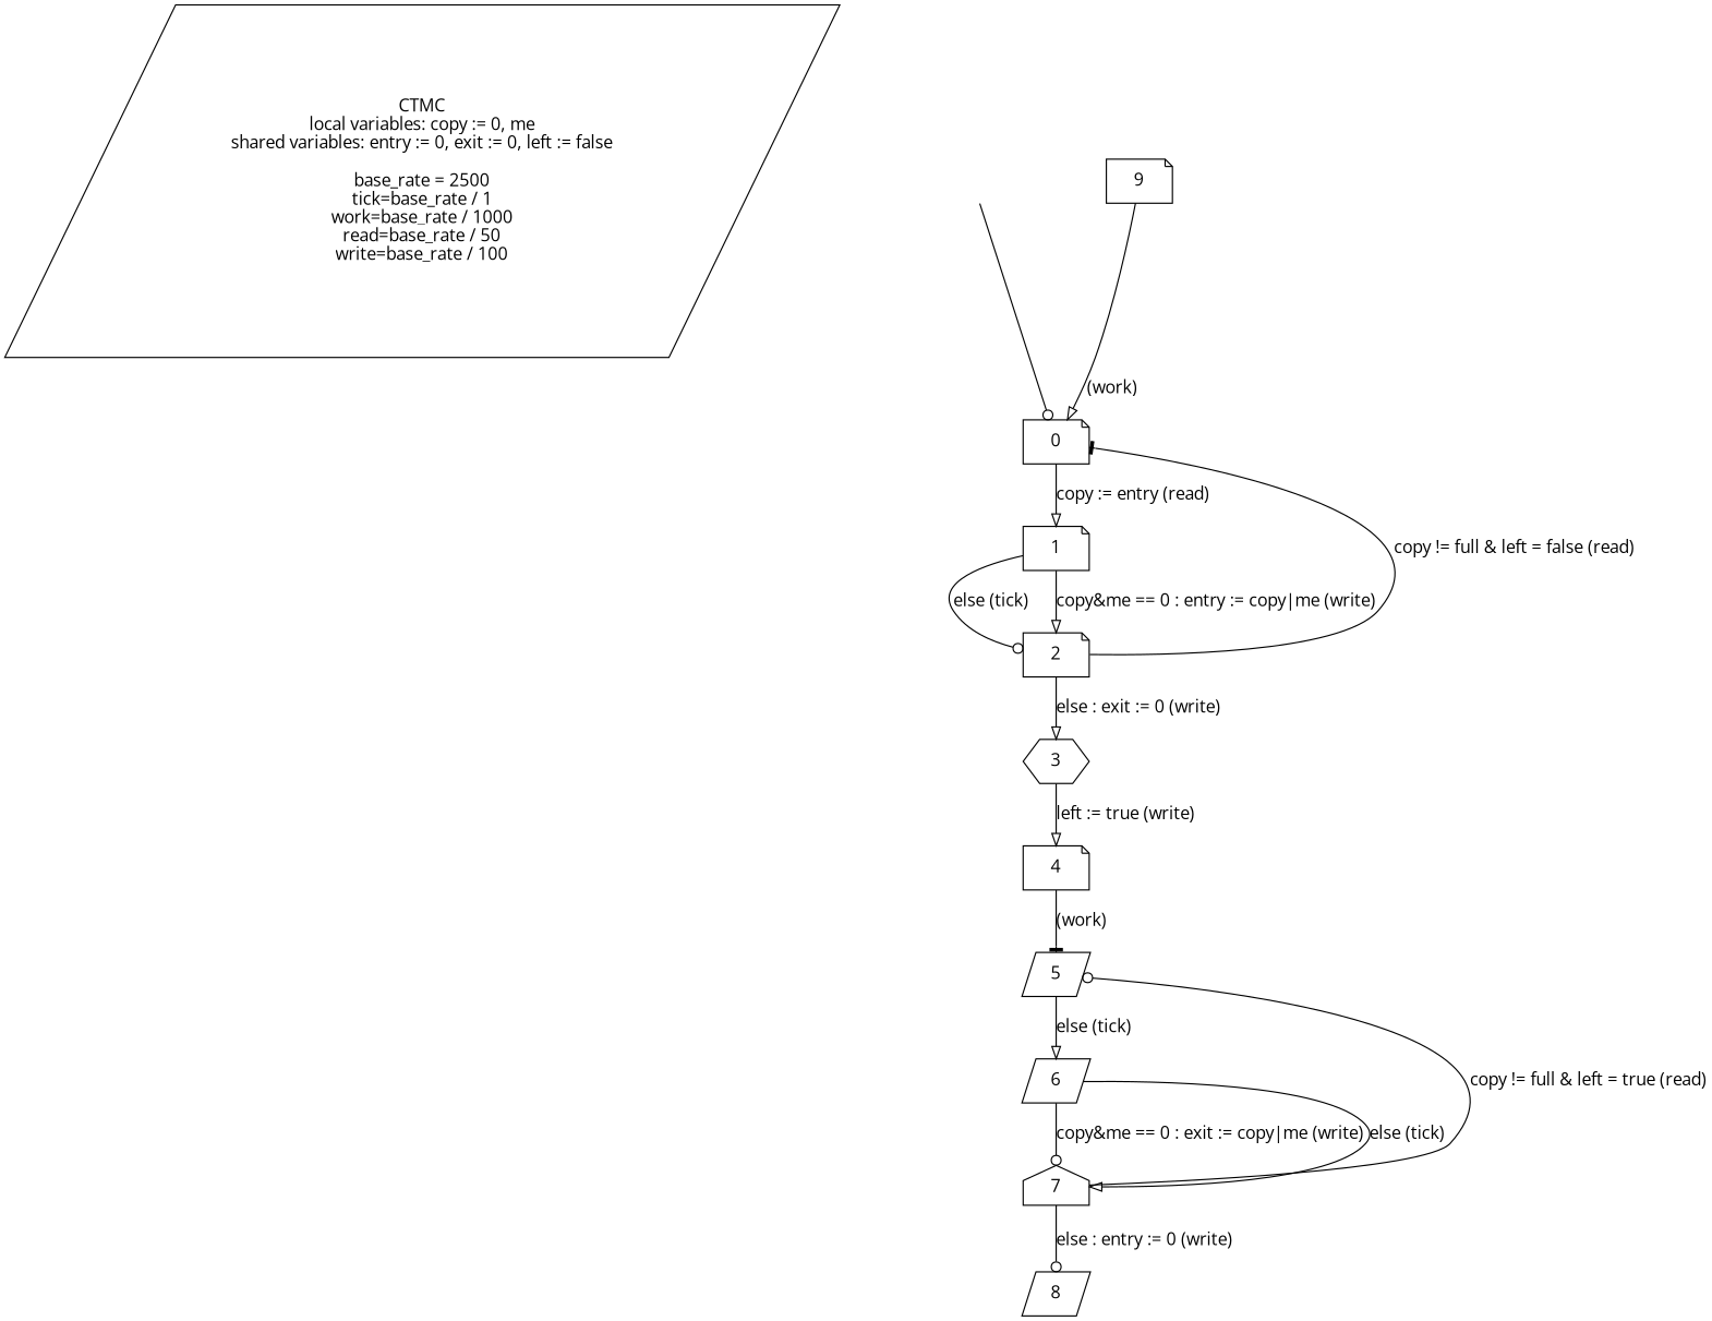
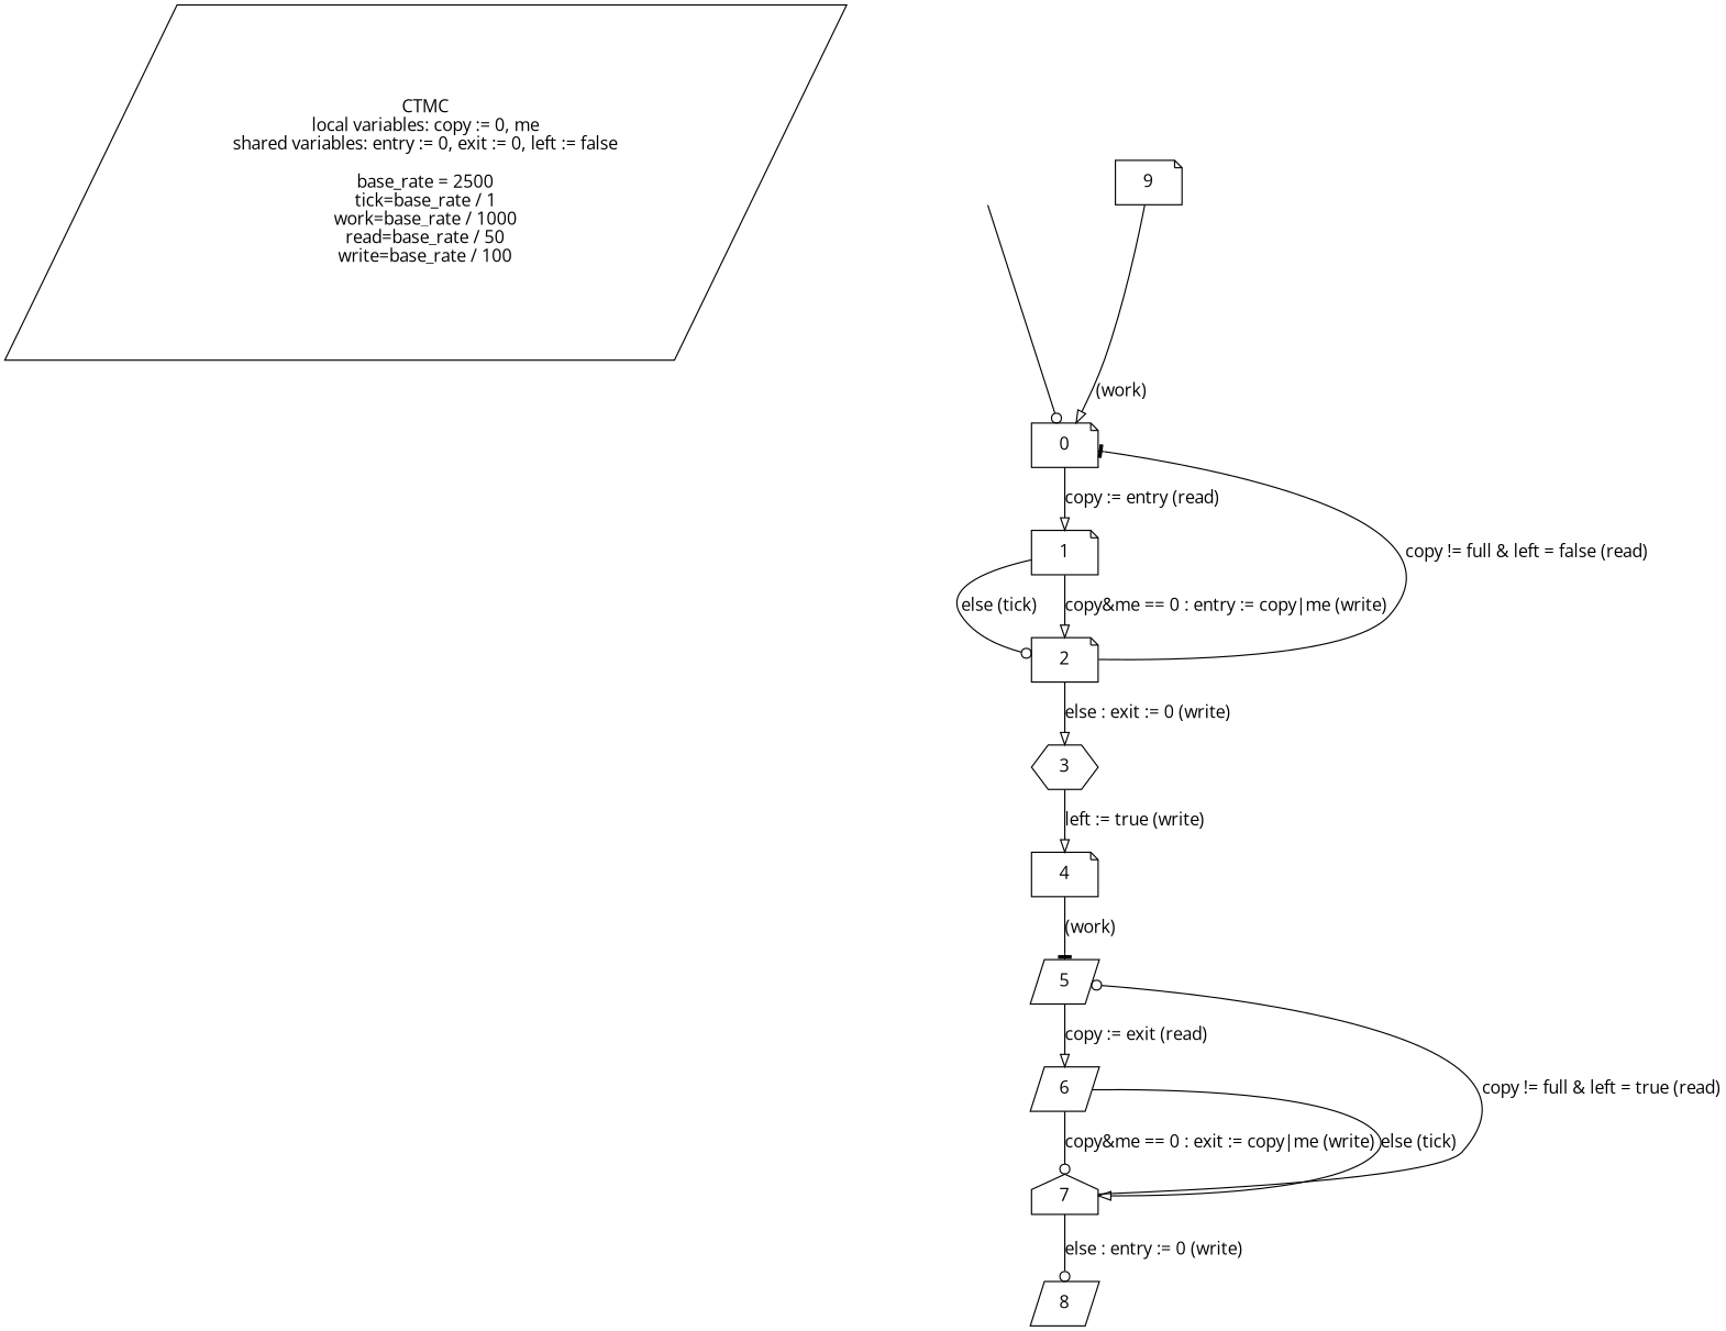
  digraph {
    fontname="Open Sans"
    node [fontname="Open Sans" shape=note]
    edge [arrowhead=onormal fontname="Open Sans" weight=10]
    "CTMC\nlocal variables: copy := 0, me\nshared variables: entry := 0, exit := 0, left := false\n\nbase_rate = 2500\ntick=base_rate / 1\nwork=base_rate / 1000\nread=base_rate / 50\nwrite=base_rate / 100" [nojustify=true shape=parallelogram]
    initial_state_source [style=invis shape=""]
    0
    1
    2
    3 [shape=hexagon]
    4
    5 [shape=parallelogram]
    6 [shape=parallelogram]
    7 [shape=house]
    8 [shape=parallelogram]
    9
    initial_state_source -> 0 [arrowhead=odot weight=""]
    0 -> 1 [label="copy := entry (read)"]
    1 -> 2 [arrowhead=odot label="else (tick)" weight=""]
    1 -> 2 [label="copy&me == 0 : entry := copy|me (write)"]
    2 -> 0 [arrowhead=tee label="copy != full & left = false (read)" weight=""]
    2 -> 3 [label="else : exit := 0 (write)"]
    3 -> 4 [label="left := true (write)"]
    4 -> 5 [arrowhead=tee label="(work)"]
-   5 -> 6 [label="else (tick)"]
+   5 -> 6 [label="copy := exit (read)"]
    6 -> 7 [arrowhead=odot label="copy&me == 0 : exit := copy|me (write)"]
    6 -> 7 [label="else (tick)" weight=""]
    7 -> 5 [arrowhead=odot label="copy != full & left = true (read)" weight=""]
    7 -> 8 [arrowhead=odot label="else : entry := 0 (write)"]
    9 -> 0 [label="(work)" weight=""]
  }
